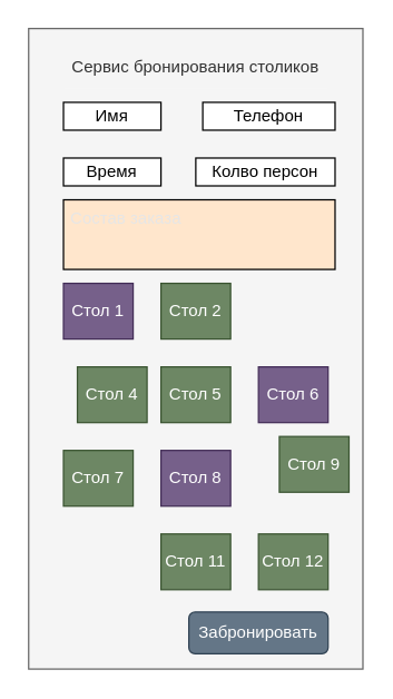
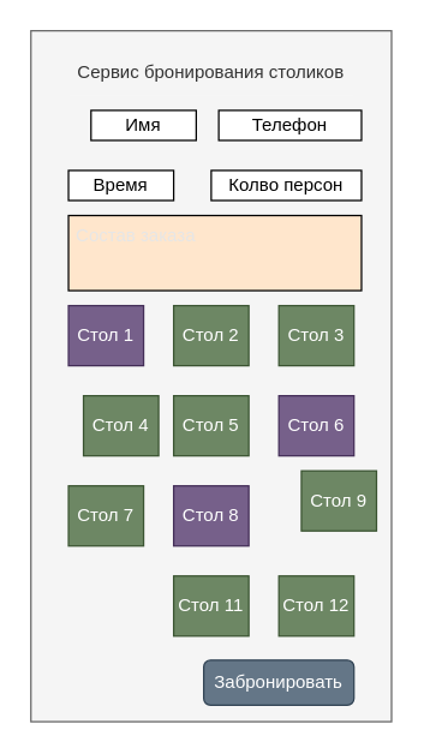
  <mxCell id="0" />
  <mxCell id="1" parent="0" />
  <mxCell id="2" value="" style="rounded=0;whiteSpace=wrap;html=1;fillColor=#f5f5f5;fontColor=#333333;strokeColor=#666666;" parent="1" vertex="1"><mxGeometry x="20" y="20" width="240" height="460" as="geometry" /></mxCell>
  <mxCell id="3" value="Сервис бронирования столиков" style="text;html=1;align=center;verticalAlign=middle;whiteSpace=wrap;rounded=0;fillColor=#f5f5f5;fontColor=#333333;strokeColor=none;" parent="1" vertex="1"><mxGeometry x="45" y="33" width="190" height="30" as="geometry" /></mxCell>
  <mxCell id="4" value="Стол 1" style="rounded=0;whiteSpace=wrap;html=1;fillColor=#76608a;strokeColor=#432D57;fontColor=#ffffff;" parent="1" vertex="1"><mxGeometry x="45" y="203" width="50" height="40" as="geometry" /></mxCell>
  <mxCell id="5" value="Стол 2" style="rounded=0;whiteSpace=wrap;html=1;fillColor=#6d8764;strokeColor=#3A5431;fontColor=#ffffff;" parent="1" vertex="1"><mxGeometry x="115" y="203" width="50" height="40" as="geometry" /></mxCell>
+ <mxCell id="6" value="Стол 3" style="rounded=0;whiteSpace=wrap;html=1;fillColor=#6d8764;strokeColor=#3A5431;fontColor=#ffffff;" parent="1" vertex="1"><mxGeometry x="185" y="203" width="50" height="40" as="geometry" /></mxCell>
  <mxCell id="7" value="Стол 4" style="rounded=0;whiteSpace=wrap;html=1;fillColor=#6d8764;strokeColor=#3A5431;fontColor=#ffffff;" parent="1" vertex="1"><mxGeometry x="55" y="263" width="50" height="40" as="geometry" /></mxCell>
  <mxCell id="8" value="Стол 5" style="rounded=0;whiteSpace=wrap;html=1;fillColor=#6d8764;strokeColor=#3A5431;fontColor=#ffffff;" parent="1" vertex="1"><mxGeometry x="115" y="263" width="50" height="40" as="geometry" /></mxCell>
  <mxCell id="9" value="Стол 6" style="rounded=0;whiteSpace=wrap;html=1;fillColor=#76608a;strokeColor=#432D57;fontColor=#ffffff;" parent="1" vertex="1"><mxGeometry x="185" y="263" width="50" height="40" as="geometry" /></mxCell>
  <mxCell id="10" value="Стол 7" style="rounded=0;whiteSpace=wrap;html=1;fillColor=#6d8764;strokeColor=#3A5431;fontColor=#ffffff;" parent="1" vertex="1"><mxGeometry x="45" y="323" width="50" height="40" as="geometry" /></mxCell>
  <mxCell id="11" value="Стол 8" style="rounded=0;whiteSpace=wrap;html=1;fillColor=#76608a;strokeColor=#432D57;fontColor=#ffffff;" parent="1" vertex="1"><mxGeometry x="115" y="323" width="50" height="40" as="geometry" /></mxCell>
  <mxCell id="12" value="Стол 9" style="rounded=0;whiteSpace=wrap;html=1;fillColor=#6d8764;strokeColor=#3A5431;fontColor=#ffffff;" parent="1" vertex="1"><mxGeometry x="200" y="313" width="50" height="40" as="geometry" /></mxCell>
  <mxCell id="13" value="Стол 11" style="rounded=0;whiteSpace=wrap;html=1;fillColor=#6d8764;strokeColor=#3A5431;fontColor=#ffffff;" parent="1" vertex="1"><mxGeometry x="115" y="383" width="50" height="40" as="geometry" /></mxCell>
  <mxCell id="14" value="Стол 12" style="rounded=0;whiteSpace=wrap;html=1;fillColor=#6d8764;strokeColor=#3A5431;fontColor=#ffffff;" parent="1" vertex="1"><mxGeometry x="185" y="383" width="50" height="40" as="geometry" /></mxCell>
- <mxCell id="15" value="Имя" style="rounded=0;whiteSpace=wrap;html=1;" parent="1" vertex="1"><mxGeometry x="45" y="73" width="70" height="20" as="geometry" /></mxCell>
+ <mxCell id="15" value="Имя" style="rounded=0;whiteSpace=wrap;html=1;" parent="1" vertex="1"><mxGeometry x="60" y="73" width="70" height="20" as="geometry" /></mxCell>
  <mxCell id="16" value="Телефон" style="rounded=0;whiteSpace=wrap;html=1;" parent="1" vertex="1"><mxGeometry x="145" y="73" width="95" height="20" as="geometry" /></mxCell>
  <mxCell id="17" value="Время" style="rounded=0;whiteSpace=wrap;html=1;" parent="1" vertex="1"><mxGeometry x="45" y="113" width="70" height="20" as="geometry" /></mxCell>
  <mxCell id="18" value="Колво персон" style="rounded=0;whiteSpace=wrap;html=1;" parent="1" vertex="1"><mxGeometry x="140" y="113" width="100" height="20" as="geometry" /></mxCell>
  <mxCell id="19" value="&amp;nbsp;Состав заказа" style="rounded=0;whiteSpace=wrap;html=1;fontColor=#E6E6E6;align=left;horizontal=1;verticalAlign=top;fillColor=#ffe6cc;" parent="1" vertex="1"><mxGeometry x="45" y="143" width="195" height="50" as="geometry" /></mxCell>
  <mxCell id="20" value="Забронировать" style="rounded=1;whiteSpace=wrap;html=1;fillColor=#647687;strokeColor=#314354;fontColor=#ffffff;" parent="1" vertex="1"><mxGeometry x="135" y="439" width="100" height="30" as="geometry" /></mxCell>
